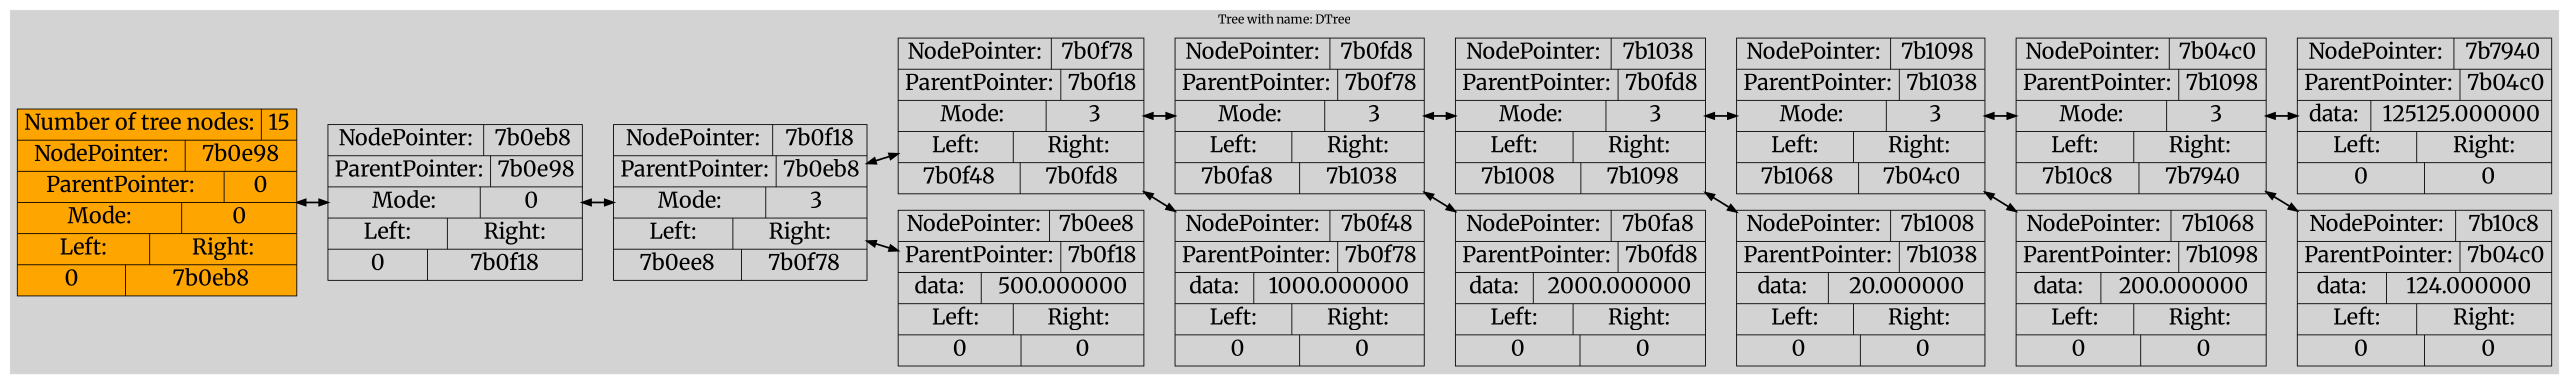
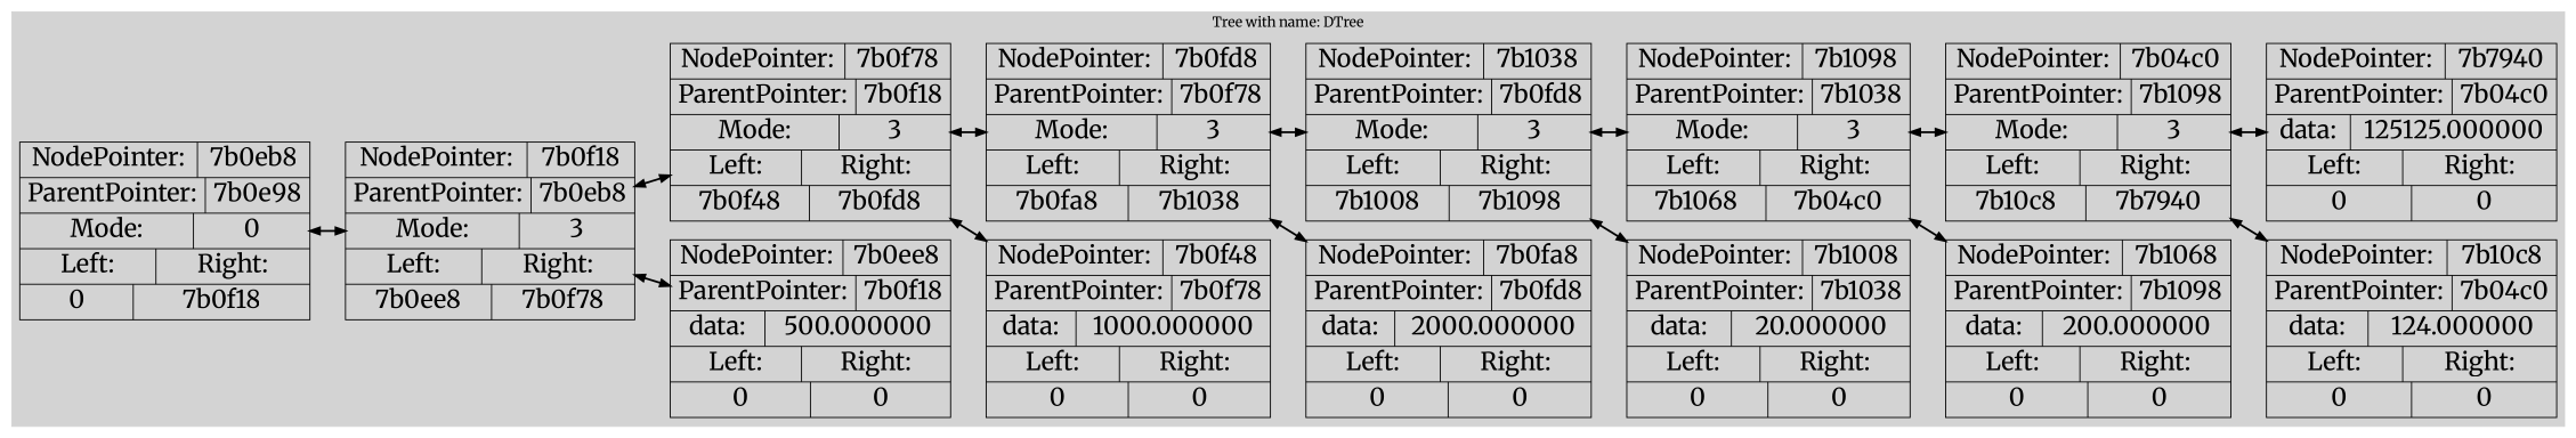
  digraph {
    rankdir=LR
    fontname=Merriweather
    node [fontname=Merriweather fontsize=25 shape=record style=filled]
    edge [dir=both style=bold fontname=Merriweather]
-   n1 [fillcolor=orange label="{Number of tree nodes: | 15} | {NodePointer:  | 7b0e98} | {ParentPointer: | 0} | {Mode: | 0} | {Left: | Right:} | {0 | 7b0eb8}"]
    n2 [label="{NodePointer:  | 7b0eb8} | {ParentPointer: | 7b0e98} | {Mode: | 0} | {Left: | Right:} | {0 | 7b0f18}"]
    n3 [label="{NodePointer:  | 7b0f18} | {ParentPointer: | 7b0eb8} | {Mode: | 3} | {Left: | Right:} | {7b0ee8 | 7b0f78}"]
    n4 [label="{NodePointer:  | 7b0ee8} | {ParentPointer: | 7b0f18} | {data: | 500.000000} | {Left: | Right:} | {0 | 0}"]
    n5 [label="{NodePointer:  | 7b0f78} | {ParentPointer: | 7b0f18} | {Mode: | 3} | {Left: | Right:} | {7b0f48 | 7b0fd8}"]
    n6 [label="{NodePointer:  | 7b0f48} | {ParentPointer: | 7b0f78} | {data: | 1000.000000} | {Left: | Right:} | {0 | 0}"]
    n7 [label="{NodePointer:  | 7b0fd8} | {ParentPointer: | 7b0f78} | {Mode: | 3} | {Left: | Right:} | {7b0fa8 | 7b1038}"]
    n8 [label="{NodePointer:  | 7b0fa8} | {ParentPointer: | 7b0fd8} | {data: | 2000.000000} | {Left: | Right:} | {0 | 0}"]
    n9 [label="{NodePointer:  | 7b1038} | {ParentPointer: | 7b0fd8} | {Mode: | 3} | {Left: | Right:} | {7b1008 | 7b1098}"]
    n10 [label="{NodePointer:  | 7b1008} | {ParentPointer: | 7b1038} | {data: | 20.000000} | {Left: | Right:} | {0 | 0}"]
    n11 [label="{NodePointer:  | 7b1098} | {ParentPointer: | 7b1038} | {Mode: | 3} | {Left: | Right:} | {7b1068 | 7b04c0}"]
    n12 [label="{NodePointer:  | 7b1068} | {ParentPointer: | 7b1098} | {data: | 200.000000} | {Left: | Right:} | {0 | 0}"]
    n13 [label="{NodePointer:  | 7b04c0} | {ParentPointer: | 7b1098} | {Mode: | 3} | {Left: | Right:} | {7b10c8 | 7b7940}"]
    n14 [label="{NodePointer:  | 7b10c8} | {ParentPointer: | 7b04c0} | {data: | 124.000000} | {Left: | Right:} | {0 | 0}"]
    n15 [label="{NodePointer:  | 7b7940} | {ParentPointer: | 7b04c0} | {data: | 125125.000000} | {Left: | Right:} | {0 | 0}"]
    subgraph cluster_1 {
      color=lightgrey
      label="Tree with name: DTree"
      style=filled
-     n1
      n2
      n3
      n4
      n5
      n6
      n7
      n8
      n9
      n10
      n11
      n12
      n13
      n14
      n15
    }
-   n1 -> n2
    n2 -> n3
    n3 -> n4
    n3 -> n5
    n5 -> n6
    n5 -> n7
    n7 -> n8
    n7 -> n9
    n9 -> n10
    n9 -> n11
    n11 -> n12
    n11 -> n13
    n13 -> n14
    n13 -> n15
  }
